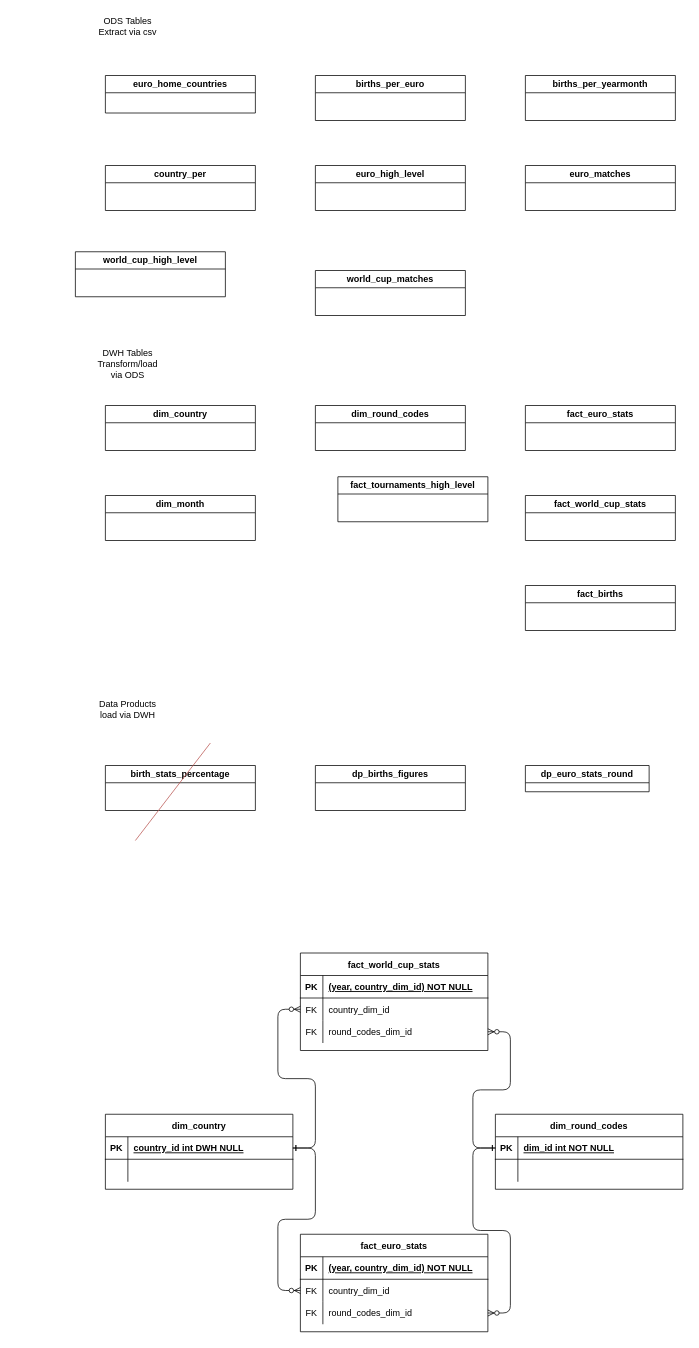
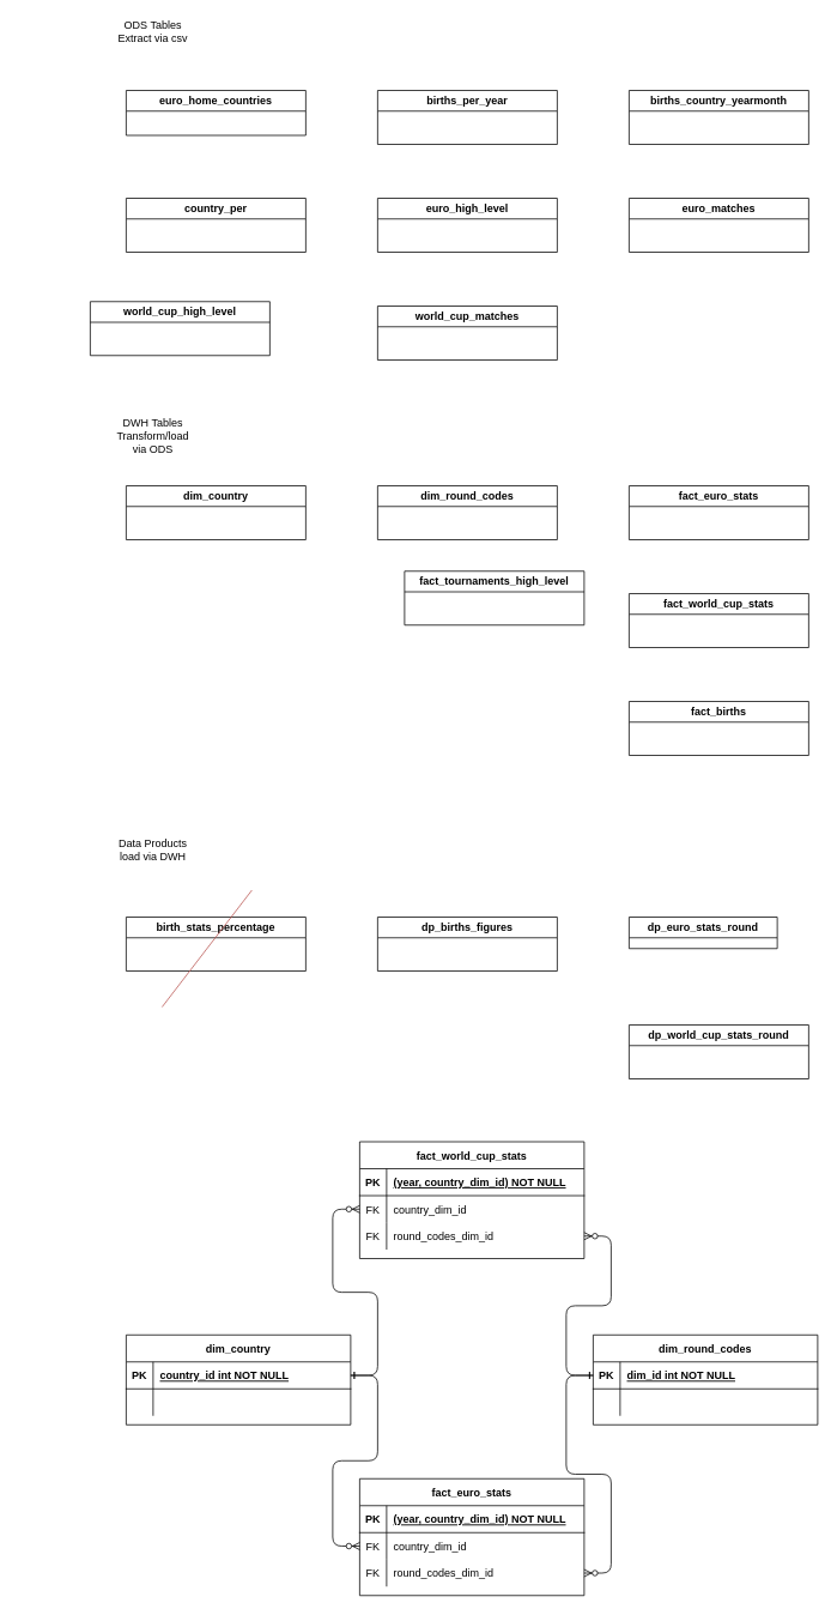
  <mxCell id="0" />
  <mxCell id="1" parent="0" />
  <mxCell id="2" value="euro_home_countries" style="swimlane;whiteSpace=wrap;html=1;" vertex="1" parent="1"><mxGeometry x="140" y="100" width="200" height="50" as="geometry" /></mxCell>
  <mxCell id="3" value="ODS Tables&lt;br&gt;Extract via csv" style="text;html=1;align=center;verticalAlign=middle;whiteSpace=wrap;rounded=0;" vertex="1" parent="1"><mxGeometry x="130" y="20" width="80" height="30" as="geometry" /></mxCell>
- <mxCell id="4" value="births_per_euro" style="swimlane;whiteSpace=wrap;html=1;" vertex="1" parent="1"><mxGeometry x="420" y="100" width="200" height="60" as="geometry" /></mxCell>
- <mxCell id="5" value="births_per_yearmonth" style="swimlane;whiteSpace=wrap;html=1;" vertex="1" parent="1"><mxGeometry x="700" y="100" width="200" height="60" as="geometry" /></mxCell>
+ <mxCell id="4" value="births_per_year" style="swimlane;whiteSpace=wrap;html=1;" vertex="1" parent="1"><mxGeometry x="420" y="100" width="200" height="60" as="geometry" /></mxCell>
+ <mxCell id="5" value="births_country_yearmonth" style="swimlane;whiteSpace=wrap;html=1;" vertex="1" parent="1"><mxGeometry x="700" y="100" width="200" height="60" as="geometry" /></mxCell>
  <mxCell id="6" value="country_per" style="swimlane;whiteSpace=wrap;html=1;" vertex="1" parent="1"><mxGeometry x="140" y="220" width="200" height="60" as="geometry" /></mxCell>
  <mxCell id="7" value="euro_high_level" style="swimlane;whiteSpace=wrap;html=1;" vertex="1" parent="1"><mxGeometry x="420" y="220" width="200" height="60" as="geometry" /></mxCell>
  <mxCell id="8" value="euro_matches" style="swimlane;whiteSpace=wrap;html=1;" vertex="1" parent="1"><mxGeometry x="700" y="220" width="200" height="60" as="geometry" /></mxCell>
  <mxCell id="9" value="world_cup_high_level" style="swimlane;whiteSpace=wrap;html=1;" vertex="1" parent="1"><mxGeometry x="100" y="335" width="200" height="60" as="geometry" /></mxCell>
- <mxCell id="10" value="world_cup_matches" style="swimlane;whiteSpace=wrap;html=1;" vertex="1" parent="1"><mxGeometry x="420" y="360" width="200" height="60" as="geometry" /></mxCell>
+ <mxCell id="10" value="world_cup_matches" style="swimlane;whiteSpace=wrap;html=1;" vertex="1" parent="1"><mxGeometry x="420" y="340" width="200" height="60" as="geometry" /></mxCell>
  <mxCell id="11" value="DWH Tables&lt;br&gt;Transform/load via ODS" style="text;html=1;align=center;verticalAlign=middle;whiteSpace=wrap;rounded=0;" vertex="1" parent="1"><mxGeometry x="130" y="470" width="80" height="30" as="geometry" /></mxCell>
  <mxCell id="12" value="dim_country" style="swimlane;whiteSpace=wrap;html=1;" vertex="1" parent="1"><mxGeometry x="140" y="540" width="200" height="60" as="geometry" /></mxCell>
  <mxCell id="13" value="dim_round_codes" style="swimlane;whiteSpace=wrap;html=1;" vertex="1" parent="1"><mxGeometry x="420" y="540" width="200" height="60" as="geometry" /></mxCell>
  <mxCell id="14" value="fact_euro_stats" style="swimlane;whiteSpace=wrap;html=1;" vertex="1" parent="1"><mxGeometry x="700" y="540" width="200" height="60" as="geometry" /></mxCell>
  <mxCell id="15" value="fact_world_cup_stats" style="swimlane;whiteSpace=wrap;html=1;" vertex="1" parent="1"><mxGeometry x="700" y="660" width="200" height="60" as="geometry" /></mxCell>
- <mxCell id="16" value="dim_month" style="swimlane;whiteSpace=wrap;html=1;" vertex="1" parent="1"><mxGeometry x="140" y="660" width="200" height="60" as="geometry" /></mxCell>
  <mxCell id="17" value="fact_births" style="swimlane;whiteSpace=wrap;html=1;" vertex="1" parent="1"><mxGeometry x="700" y="780" width="200" height="60" as="geometry" /></mxCell>
  <mxCell id="18" value="fact_tournaments_high_level" style="swimlane;whiteSpace=wrap;html=1;" vertex="1" parent="1"><mxGeometry x="450" y="635" width="200" height="60" as="geometry" /></mxCell>
  <mxCell id="19" value="Data Products&lt;br&gt;load via DWH" style="text;html=1;align=center;verticalAlign=middle;whiteSpace=wrap;rounded=0;" vertex="1" parent="1"><mxGeometry x="130" y="930" width="80" height="30" as="geometry" /></mxCell>
  <mxCell id="20" value="birth_stats_percentage" style="swimlane;whiteSpace=wrap;html=1;" vertex="1" parent="1"><mxGeometry x="140" y="1020" width="200" height="60" as="geometry" /></mxCell>
  <mxCell id="21" value="dp_births_figures" style="swimlane;whiteSpace=wrap;html=1;" vertex="1" parent="1"><mxGeometry x="420" y="1020" width="200" height="60" as="geometry" /></mxCell>
  <mxCell id="22" value="dp_euro_stats_round" style="swimlane;whiteSpace=wrap;html=1;" vertex="1" parent="1"><mxGeometry x="700" y="1020" width="165" height="35" as="geometry" /></mxCell>
+ <mxCell id="23" value="dp_world_cup_stats_round" style="swimlane;whiteSpace=wrap;html=1;" vertex="1" parent="1"><mxGeometry x="700" y="1140" width="200" height="60" as="geometry" /></mxCell>
  <mxCell id="24" value="" style="endArrow=none;html=1;rounded=0;fillColor=#f8cecc;strokeColor=#b85450;" edge="1" parent="1"><mxGeometry width="50" height="50" relative="1" as="geometry"><mxPoint x="180" y="1120" as="sourcePoint" /><mxPoint x="280" y="990" as="targetPoint" /></mxGeometry></mxCell>
  <mxCell id="25" value="fact_euro_stats" style="shape=table;startSize=30;container=1;collapsible=1;childLayout=tableLayout;fixedRows=1;rowLines=0;fontStyle=1;align=center;resizeLast=1;" vertex="1" parent="1"><mxGeometry x="400" y="1645" width="250" height="130" as="geometry" /></mxCell>
  <mxCell id="26" value="" style="shape=partialRectangle;collapsible=0;dropTarget=0;pointerEvents=0;fillColor=none;points=[[0,0.5],[1,0.5]];portConstraint=eastwest;top=0;left=0;right=0;bottom=1;" vertex="1" parent="25"><mxGeometry y="30" width="250" height="30" as="geometry" /></mxCell>
  <mxCell id="27" value="PK" style="shape=partialRectangle;overflow=hidden;connectable=0;fillColor=none;top=0;left=0;bottom=0;right=0;fontStyle=1;" vertex="1" parent="26"><mxGeometry width="30" height="30" as="geometry"><mxRectangle width="30" height="30" as="alternateBounds" /></mxGeometry></mxCell>
  <mxCell id="28" value="(year, country_dim_id) NOT NULL " style="shape=partialRectangle;overflow=hidden;connectable=0;fillColor=none;top=0;left=0;bottom=0;right=0;align=left;spacingLeft=6;fontStyle=5;" vertex="1" parent="26"><mxGeometry x="30" width="220" height="30" as="geometry"><mxRectangle width="220" height="30" as="alternateBounds" /></mxGeometry></mxCell>
  <mxCell id="29" value="" style="shape=partialRectangle;collapsible=0;dropTarget=0;pointerEvents=0;fillColor=none;points=[[0,0.5],[1,0.5]];portConstraint=eastwest;top=0;left=0;right=0;bottom=0;" vertex="1" parent="25"><mxGeometry y="60" width="250" height="30" as="geometry" /></mxCell>
  <mxCell id="30" value="FK" style="shape=partialRectangle;overflow=hidden;connectable=0;fillColor=none;top=0;left=0;bottom=0;right=0;" vertex="1" parent="29"><mxGeometry width="30" height="30" as="geometry"><mxRectangle width="30" height="30" as="alternateBounds" /></mxGeometry></mxCell>
  <mxCell id="31" value="country_dim_id" style="shape=partialRectangle;overflow=hidden;connectable=0;fillColor=none;top=0;left=0;bottom=0;right=0;align=left;spacingLeft=6;" vertex="1" parent="29"><mxGeometry x="30" width="220" height="30" as="geometry"><mxRectangle width="220" height="30" as="alternateBounds" /></mxGeometry></mxCell>
  <mxCell id="32" value="" style="shape=partialRectangle;collapsible=0;dropTarget=0;pointerEvents=0;fillColor=none;points=[[0,0.5],[1,0.5]];portConstraint=eastwest;top=0;left=0;right=0;bottom=0;" vertex="1" parent="25"><mxGeometry y="90" width="250" height="30" as="geometry" /></mxCell>
  <mxCell id="33" value="FK" style="shape=partialRectangle;overflow=hidden;connectable=0;fillColor=none;top=0;left=0;bottom=0;right=0;" vertex="1" parent="32"><mxGeometry width="30" height="30" as="geometry"><mxRectangle width="30" height="30" as="alternateBounds" /></mxGeometry></mxCell>
  <mxCell id="34" value="round_codes_dim_id" style="shape=partialRectangle;overflow=hidden;connectable=0;fillColor=none;top=0;left=0;bottom=0;right=0;align=left;spacingLeft=6;" vertex="1" parent="32"><mxGeometry x="30" width="220" height="30" as="geometry"><mxRectangle width="220" height="30" as="alternateBounds" /></mxGeometry></mxCell>
  <mxCell id="35" value="dim_country" style="shape=table;startSize=30;container=1;collapsible=1;childLayout=tableLayout;fixedRows=1;rowLines=0;fontStyle=1;align=center;resizeLast=1;" vertex="1" parent="1"><mxGeometry x="140" y="1485" width="250" height="100" as="geometry" /></mxCell>
  <mxCell id="36" value="" style="shape=partialRectangle;collapsible=0;dropTarget=0;pointerEvents=0;fillColor=none;points=[[0,0.5],[1,0.5]];portConstraint=eastwest;top=0;left=0;right=0;bottom=1;" vertex="1" parent="35"><mxGeometry y="30" width="250" height="30" as="geometry" /></mxCell>
  <mxCell id="37" value="PK" style="shape=partialRectangle;overflow=hidden;connectable=0;fillColor=none;top=0;left=0;bottom=0;right=0;fontStyle=1;" vertex="1" parent="36"><mxGeometry width="30" height="30" as="geometry"><mxRectangle width="30" height="30" as="alternateBounds" /></mxGeometry></mxCell>
- <mxCell id="38" value="country_id int DWH NULL " style="shape=partialRectangle;overflow=hidden;connectable=0;fillColor=none;top=0;left=0;bottom=0;right=0;align=left;spacingLeft=6;fontStyle=5;" vertex="1" parent="36"><mxGeometry x="30" width="220" height="30" as="geometry"><mxRectangle width="220" height="30" as="alternateBounds" /></mxGeometry></mxCell>
+ <mxCell id="38" value="country_id int NOT NULL " style="shape=partialRectangle;overflow=hidden;connectable=0;fillColor=none;top=0;left=0;bottom=0;right=0;align=left;spacingLeft=6;fontStyle=5;" vertex="1" parent="36"><mxGeometry x="30" width="220" height="30" as="geometry"><mxRectangle width="220" height="30" as="alternateBounds" /></mxGeometry></mxCell>
  <mxCell id="39" value="" style="shape=partialRectangle;collapsible=0;dropTarget=0;pointerEvents=0;fillColor=none;points=[[0,0.5],[1,0.5]];portConstraint=eastwest;top=0;left=0;right=0;bottom=0;" vertex="1" parent="35"><mxGeometry y="60" width="250" height="30" as="geometry" /></mxCell>
  <mxCell id="40" value="" style="shape=partialRectangle;overflow=hidden;connectable=0;fillColor=none;top=0;left=0;bottom=0;right=0;" vertex="1" parent="39"><mxGeometry width="30" height="30" as="geometry"><mxRectangle width="30" height="30" as="alternateBounds" /></mxGeometry></mxCell>
  <mxCell id="41" value="" style="shape=partialRectangle;overflow=hidden;connectable=0;fillColor=none;top=0;left=0;bottom=0;right=0;align=left;spacingLeft=6;" vertex="1" parent="39"><mxGeometry x="30" width="220" height="30" as="geometry"><mxRectangle width="220" height="30" as="alternateBounds" /></mxGeometry></mxCell>
  <mxCell id="42" value="dim_round_codes" style="shape=table;startSize=30;container=1;collapsible=1;childLayout=tableLayout;fixedRows=1;rowLines=0;fontStyle=1;align=center;resizeLast=1;" vertex="1" parent="1"><mxGeometry x="660" y="1485" width="250" height="100" as="geometry" /></mxCell>
  <mxCell id="43" value="" style="shape=partialRectangle;collapsible=0;dropTarget=0;pointerEvents=0;fillColor=none;points=[[0,0.5],[1,0.5]];portConstraint=eastwest;top=0;left=0;right=0;bottom=1;" vertex="1" parent="42"><mxGeometry y="30" width="250" height="30" as="geometry" /></mxCell>
  <mxCell id="44" value="PK" style="shape=partialRectangle;overflow=hidden;connectable=0;fillColor=none;top=0;left=0;bottom=0;right=0;fontStyle=1;" vertex="1" parent="43"><mxGeometry width="30" height="30" as="geometry"><mxRectangle width="30" height="30" as="alternateBounds" /></mxGeometry></mxCell>
  <mxCell id="45" value="dim_id int NOT NULL " style="shape=partialRectangle;overflow=hidden;connectable=0;fillColor=none;top=0;left=0;bottom=0;right=0;align=left;spacingLeft=6;fontStyle=5;" vertex="1" parent="43"><mxGeometry x="30" width="220" height="30" as="geometry"><mxRectangle width="220" height="30" as="alternateBounds" /></mxGeometry></mxCell>
  <mxCell id="46" value="" style="shape=partialRectangle;collapsible=0;dropTarget=0;pointerEvents=0;fillColor=none;points=[[0,0.5],[1,0.5]];portConstraint=eastwest;top=0;left=0;right=0;bottom=0;" vertex="1" parent="42"><mxGeometry y="60" width="250" height="30" as="geometry" /></mxCell>
  <mxCell id="47" value="" style="shape=partialRectangle;overflow=hidden;connectable=0;fillColor=none;top=0;left=0;bottom=0;right=0;" vertex="1" parent="46"><mxGeometry width="30" height="30" as="geometry"><mxRectangle width="30" height="30" as="alternateBounds" /></mxGeometry></mxCell>
  <mxCell id="48" value="" style="shape=partialRectangle;overflow=hidden;connectable=0;fillColor=none;top=0;left=0;bottom=0;right=0;align=left;spacingLeft=6;" vertex="1" parent="46"><mxGeometry x="30" width="220" height="30" as="geometry"><mxRectangle width="220" height="30" as="alternateBounds" /></mxGeometry></mxCell>
  <mxCell id="49" value="" style="edgeStyle=entityRelationEdgeStyle;endArrow=ERzeroToMany;startArrow=ERone;endFill=1;startFill=0;entryX=0;entryY=0.5;entryDx=0;entryDy=0;exitX=1;exitY=0.5;exitDx=0;exitDy=0;" edge="1" parent="1" source="36" target="29"><mxGeometry width="100" height="100" relative="1" as="geometry"><mxPoint x="260" y="1635" as="sourcePoint" /><mxPoint x="340" y="1665" as="targetPoint" /><Array as="points"><mxPoint x="20" y="1350" /></Array></mxGeometry></mxCell>
  <mxCell id="50" value="" style="edgeStyle=entityRelationEdgeStyle;endArrow=ERzeroToMany;startArrow=ERone;endFill=1;startFill=0;entryX=1;entryY=0.5;entryDx=0;entryDy=0;exitX=0;exitY=0.5;exitDx=0;exitDy=0;" edge="1" parent="1" source="43" target="32"><mxGeometry width="100" height="100" relative="1" as="geometry"><mxPoint x="400" y="1540" as="sourcePoint" /><mxPoint x="410" y="1730" as="targetPoint" /><Array as="points"><mxPoint x="30" y="1360" /></Array></mxGeometry></mxCell>
  <mxCell id="51" value="fact_world_cup_stats" style="shape=table;startSize=30;container=1;collapsible=1;childLayout=tableLayout;fixedRows=1;rowLines=0;fontStyle=1;align=center;resizeLast=1;" vertex="1" parent="1"><mxGeometry x="400" y="1270" width="250" height="130" as="geometry" /></mxCell>
  <mxCell id="52" value="" style="shape=partialRectangle;collapsible=0;dropTarget=0;pointerEvents=0;fillColor=none;points=[[0,0.5],[1,0.5]];portConstraint=eastwest;top=0;left=0;right=0;bottom=1;" vertex="1" parent="51"><mxGeometry y="30" width="250" height="30" as="geometry" /></mxCell>
  <mxCell id="53" value="PK" style="shape=partialRectangle;overflow=hidden;connectable=0;fillColor=none;top=0;left=0;bottom=0;right=0;fontStyle=1;" vertex="1" parent="52"><mxGeometry width="30" height="30" as="geometry"><mxRectangle width="30" height="30" as="alternateBounds" /></mxGeometry></mxCell>
  <mxCell id="54" value="(year, country_dim_id) NOT NULL " style="shape=partialRectangle;overflow=hidden;connectable=0;fillColor=none;top=0;left=0;bottom=0;right=0;align=left;spacingLeft=6;fontStyle=5;" vertex="1" parent="52"><mxGeometry x="30" width="220" height="30" as="geometry"><mxRectangle width="220" height="30" as="alternateBounds" /></mxGeometry></mxCell>
  <mxCell id="55" value="" style="shape=partialRectangle;collapsible=0;dropTarget=0;pointerEvents=0;fillColor=none;points=[[0,0.5],[1,0.5]];portConstraint=eastwest;top=0;left=0;right=0;bottom=0;" vertex="1" parent="51"><mxGeometry y="60" width="250" height="30" as="geometry" /></mxCell>
  <mxCell id="56" value="FK" style="shape=partialRectangle;overflow=hidden;connectable=0;fillColor=none;top=0;left=0;bottom=0;right=0;" vertex="1" parent="55"><mxGeometry width="30" height="30" as="geometry"><mxRectangle width="30" height="30" as="alternateBounds" /></mxGeometry></mxCell>
  <mxCell id="57" value="country_dim_id" style="shape=partialRectangle;overflow=hidden;connectable=0;fillColor=none;top=0;left=0;bottom=0;right=0;align=left;spacingLeft=6;" vertex="1" parent="55"><mxGeometry x="30" width="220" height="30" as="geometry"><mxRectangle width="220" height="30" as="alternateBounds" /></mxGeometry></mxCell>
  <mxCell id="58" value="" style="shape=partialRectangle;collapsible=0;dropTarget=0;pointerEvents=0;fillColor=none;points=[[0,0.5],[1,0.5]];portConstraint=eastwest;top=0;left=0;right=0;bottom=0;" vertex="1" parent="51"><mxGeometry y="90" width="250" height="30" as="geometry" /></mxCell>
  <mxCell id="59" value="FK" style="shape=partialRectangle;overflow=hidden;connectable=0;fillColor=none;top=0;left=0;bottom=0;right=0;" vertex="1" parent="58"><mxGeometry width="30" height="30" as="geometry"><mxRectangle width="30" height="30" as="alternateBounds" /></mxGeometry></mxCell>
  <mxCell id="60" value="round_codes_dim_id" style="shape=partialRectangle;overflow=hidden;connectable=0;fillColor=none;top=0;left=0;bottom=0;right=0;align=left;spacingLeft=6;" vertex="1" parent="58"><mxGeometry x="30" width="220" height="30" as="geometry"><mxRectangle width="220" height="30" as="alternateBounds" /></mxGeometry></mxCell>
  <mxCell id="61" value="" style="edgeStyle=entityRelationEdgeStyle;endArrow=ERzeroToMany;startArrow=ERone;endFill=1;startFill=0;entryX=0;entryY=0.5;entryDx=0;entryDy=0;" edge="1" parent="1" target="55"><mxGeometry width="100" height="100" relative="1" as="geometry"><mxPoint x="390" y="1530" as="sourcePoint" /><mxPoint x="410" y="1730" as="targetPoint" /><Array as="points"><mxPoint x="30" y="1360" /></Array></mxGeometry></mxCell>
  <mxCell id="62" value="" style="edgeStyle=entityRelationEdgeStyle;endArrow=ERzeroToMany;startArrow=ERone;endFill=1;startFill=0;entryX=1;entryY=0.5;entryDx=0;entryDy=0;exitX=0;exitY=0.5;exitDx=0;exitDy=0;" edge="1" parent="1" source="43" target="58"><mxGeometry width="100" height="100" relative="1" as="geometry"><mxPoint x="670" y="1540" as="sourcePoint" /><mxPoint x="660" y="1760" as="targetPoint" /><Array as="points"><mxPoint x="40" y="1370" /></Array></mxGeometry></mxCell>
